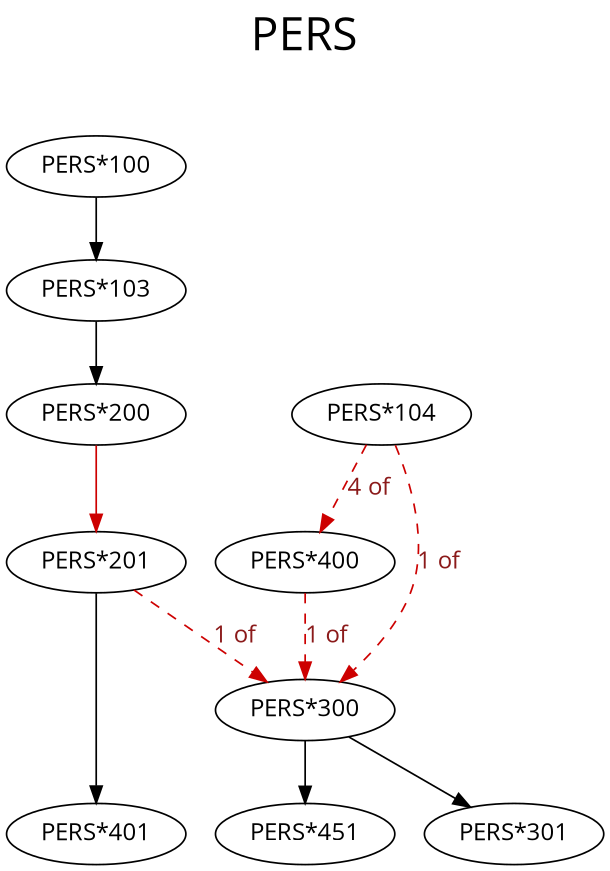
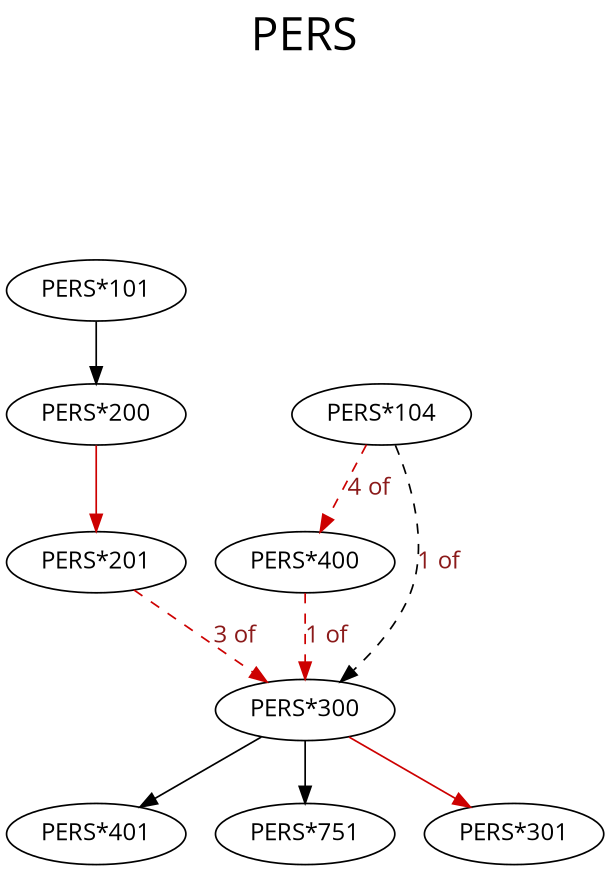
  digraph {
    fontname="Open Sans"
    fontsize=27
    label=PERS
    labelloc=t
    node [fontname="Open Sans"]
    edge [fontname="Open Sans" style=solid]
-   "PERS*100"
-   "PERS*101" [label="PERS*103"]
+   "PERS*101"
    "PERS*200"
    "PERS*201"
    "PERS*104"
    "PERS*300"
    "PERS*400"
    "PERS*301"
    "PERS*401"
-   "PERS*451"
-   "PERS*100" -> "PERS*101"
+   "PERS*451" [label="PERS*751"]
    "PERS*101" -> "PERS*200"
    "PERS*200" -> "PERS*201" [color=red3]
-   "PERS*201" -> "PERS*300" [color=red3 fontcolor=firebrick4 label="1 of" style=dashed]
-   "PERS*104" -> "PERS*300" [color=red3 fontcolor=firebrick4 label="1 of" style=dashed]
+   "PERS*201" -> "PERS*300" [color=red3 fontcolor=firebrick4 label="3 of" style=dashed]
+   "PERS*104" -> "PERS*300" [color=black fontcolor=firebrick4 label="1 of" style=dashed]
    "PERS*104" -> "PERS*400" [color=red3 fontcolor=firebrick4 label="4 of" style=dashed]
-   "PERS*300" -> "PERS*301"
-   "PERS*201" -> "PERS*401"
+   "PERS*300" -> "PERS*301" [color=red3]
+   "PERS*300" -> "PERS*401"
    "PERS*300" -> "PERS*451"
    "PERS*400" -> "PERS*300" [color=red3 fontcolor=firebrick4 label="1 of" style=dashed]
  }
